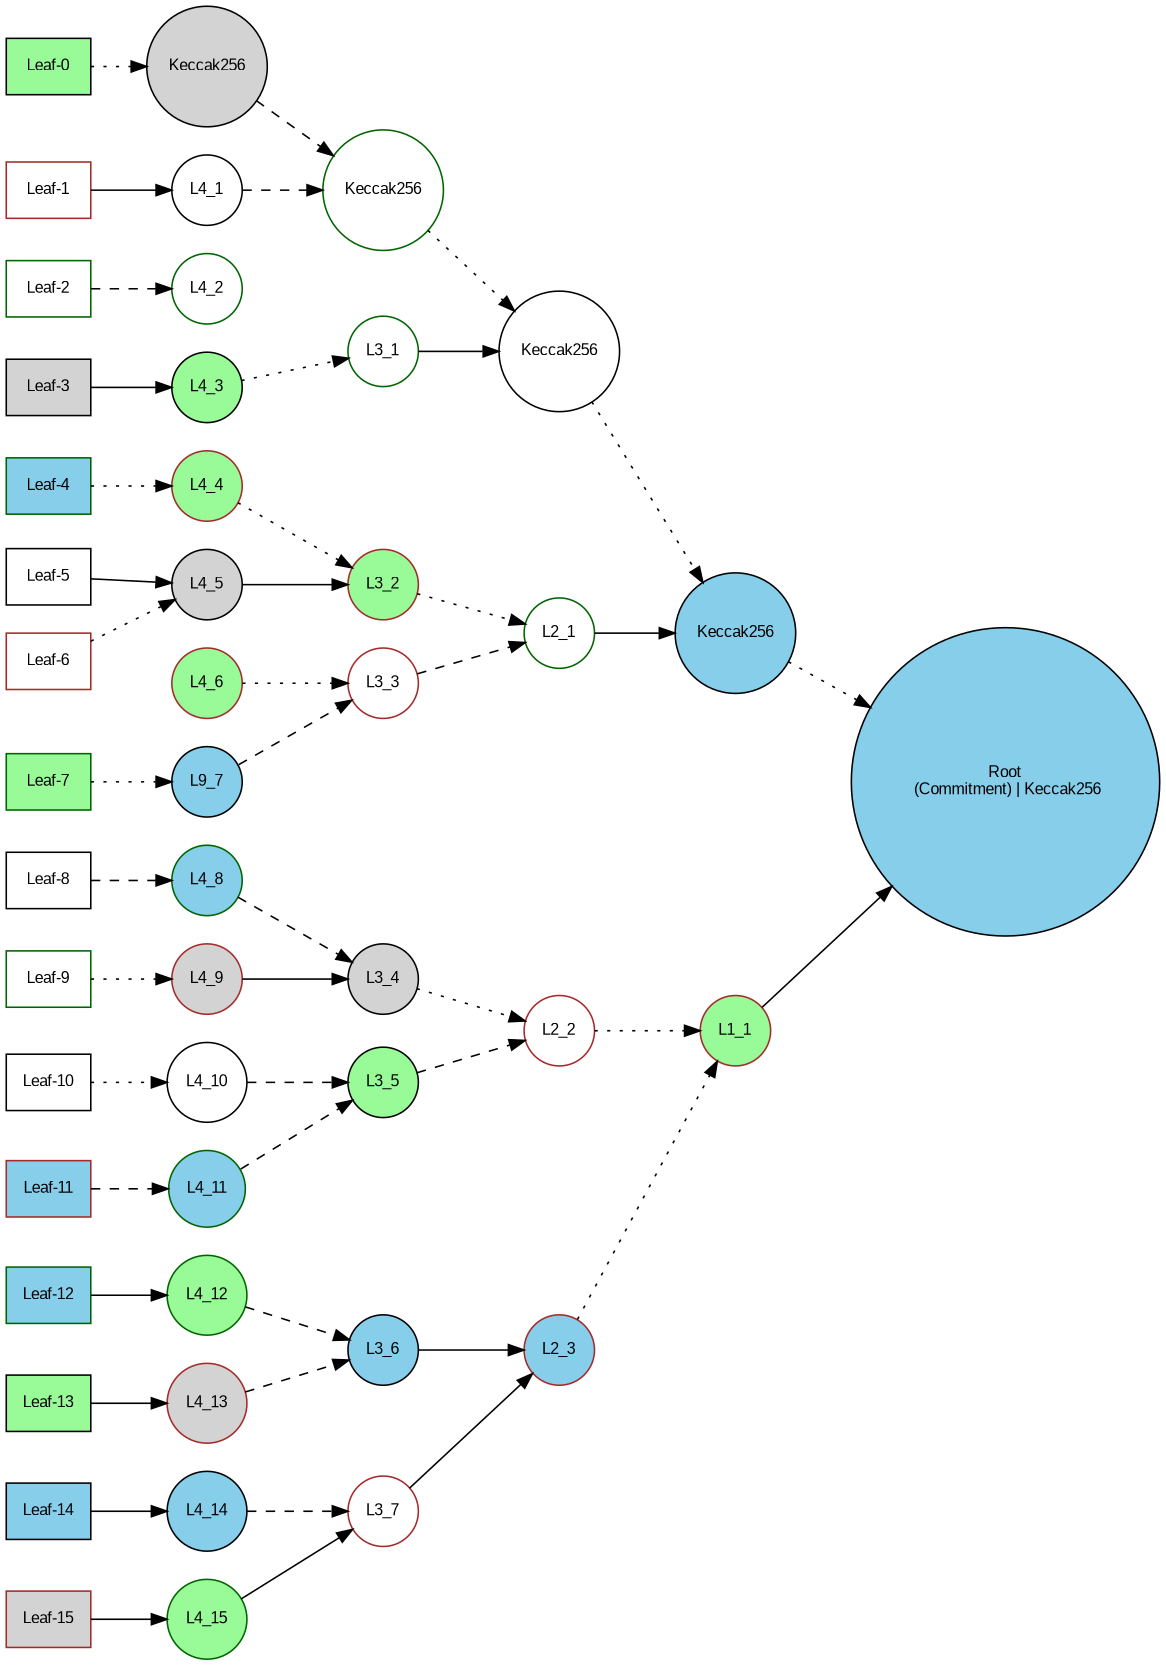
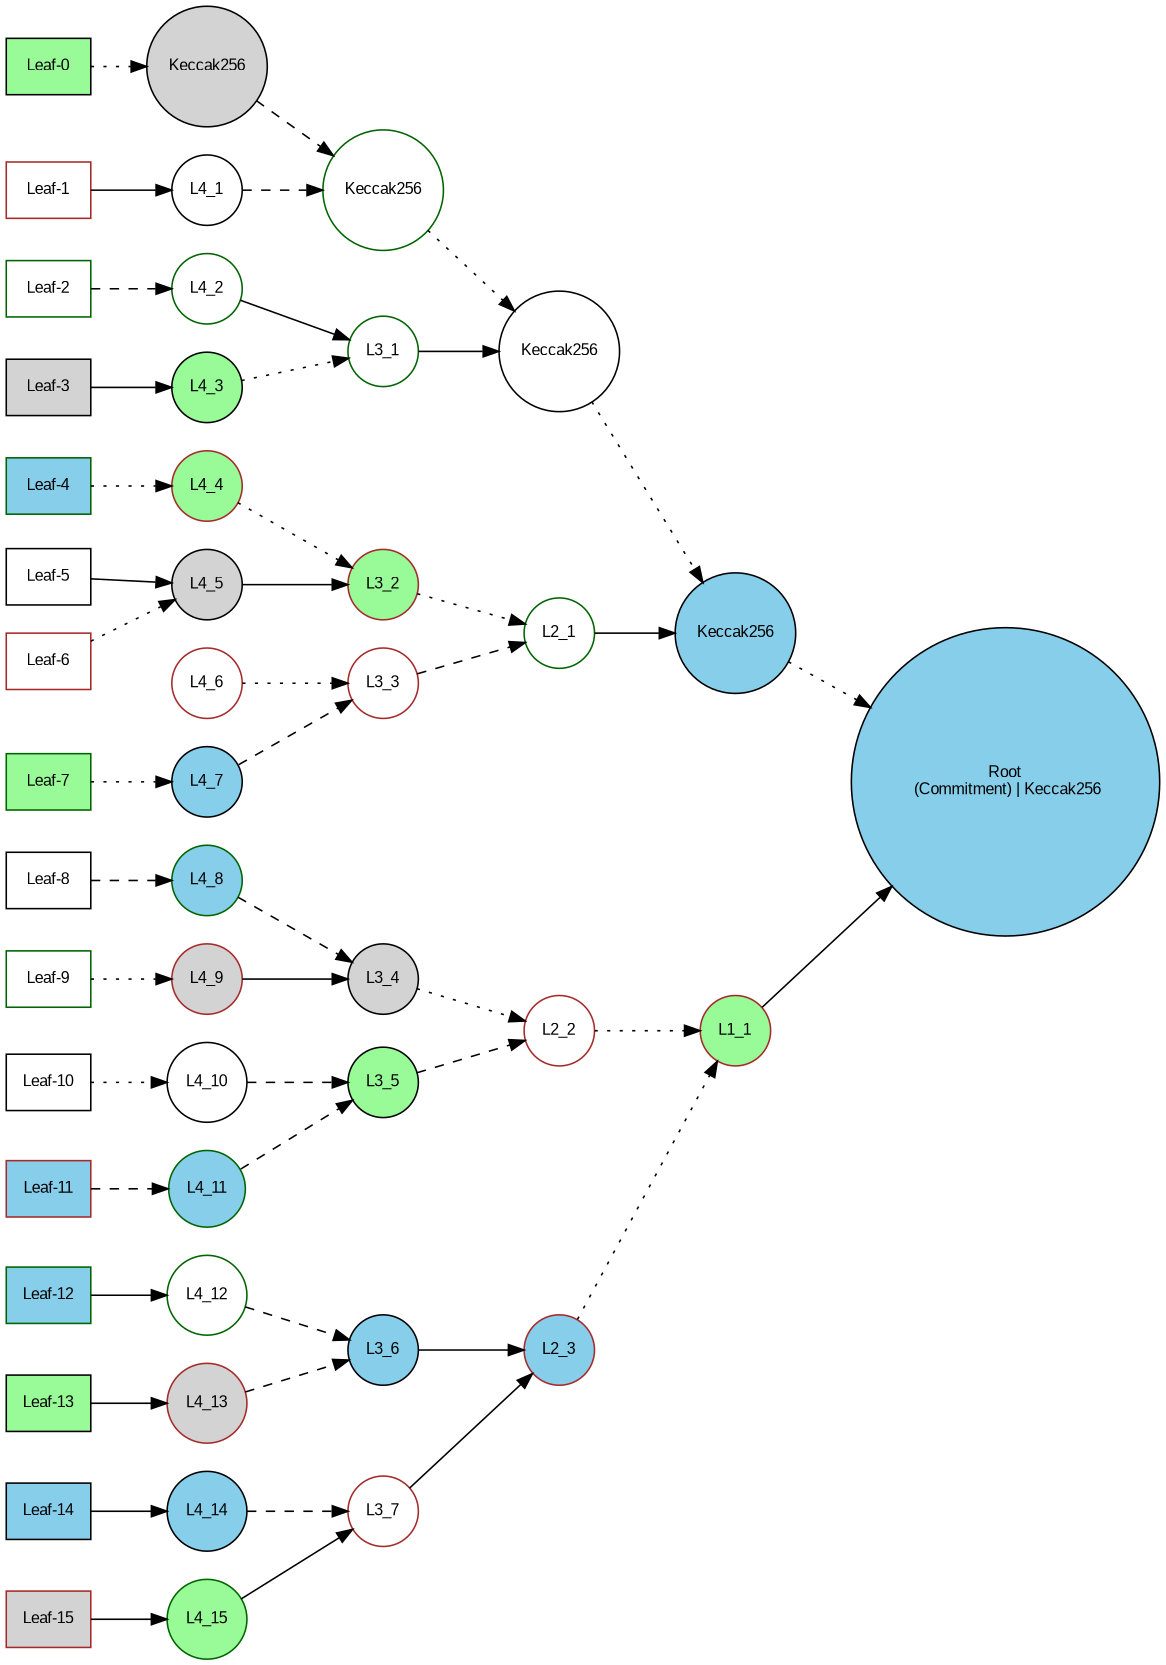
  digraph {
    fontname="Liberation Sans"
    rankdir=LR
    node [color=black fillcolor=white fontname="Liberation Sans" fontsize=10 shape=circle style=filled]
    edge [fontname="Liberation Sans" style=dotted]
    n1 [fillcolor=skyblue label="Root\n (Commitment) | Keccak256"]
    n2 [fillcolor=skyblue label=Keccak256]
    L1_1 [color=brown fillcolor=palegreen]
    n4 [label=Keccak256]
    L2_1 [color=darkgreen]
    L2_2 [color=brown]
    L2_3 [color=brown fillcolor=skyblue]
    n8 [color=darkgreen label=Keccak256]
    L3_1 [color=darkgreen]
    L3_2 [color=brown fillcolor=palegreen]
    L3_3 [color=brown]
    L3_4 [fillcolor=lightgrey]
    L3_5 [fillcolor=palegreen]
    L3_6 [fillcolor=skyblue]
    L3_7 [color=brown]
    n16 [fillcolor=lightgrey label=Keccak256]
    L4_1
    L4_2 [color=darkgreen]
    L4_3 [fillcolor=palegreen]
    L4_4 [color=brown fillcolor=palegreen]
    L4_5 [fillcolor=lightgrey]
-   L4_6 [color=brown fillcolor=palegreen]
-   L4_7 [fillcolor=skyblue label=L9_7]
+   L4_6 [color=brown]
+   L4_7 [fillcolor=skyblue]
    L4_8 [color=darkgreen fillcolor=skyblue]
    L4_9 [color=brown fillcolor=lightgrey]
    L4_10
    L4_11 [color=darkgreen fillcolor=skyblue]
-   L4_12 [color=darkgreen fillcolor=palegreen]
+   L4_12 [color=darkgreen]
    L4_13 [color=brown fillcolor=lightgrey]
    L4_14 [fillcolor=skyblue]
    L4_15 [color=darkgreen fillcolor=palegreen]
    n32 [fillcolor=palegreen label="Leaf-0" shape=rect]
    n33 [color=brown label="Leaf-1" shape=rect]
    n34 [color=darkgreen label="Leaf-2" shape=rect]
    n35 [fillcolor=lightgrey label="Leaf-3" shape=rect]
    n36 [color=darkgreen fillcolor=skyblue label="Leaf-4" shape=rect]
    n37 [label="Leaf-5" shape=rect]
    n38 [color=brown label="Leaf-6" shape=rect]
    n39 [color=darkgreen fillcolor=palegreen label="Leaf-7" shape=rect]
    n40 [label="Leaf-8" shape=rect]
    n41 [color=darkgreen label="Leaf-9" shape=rect]
    n42 [label="Leaf-10" shape=rect]
    n43 [color=brown fillcolor=skyblue label="Leaf-11" shape=rect]
    n44 [color=darkgreen fillcolor=skyblue label="Leaf-12" shape=rect]
    n45 [fillcolor=palegreen label="Leaf-13" shape=rect]
    n46 [fillcolor=skyblue label="Leaf-14" shape=rect]
    n47 [color=brown fillcolor=lightgrey label="Leaf-15" shape=rect]
    n2 -> n1
    L1_1 -> n1 [style=solid]
    n4 -> n2
    L2_1 -> n2 [style=solid]
    L2_2 -> L1_1
    L2_3 -> L1_1
    n8 -> n4
    L3_1 -> n4 [style=solid]
    L3_2 -> L2_1
    L3_3 -> L2_1 [style=dashed]
    L3_4 -> L2_2
    L3_5 -> L2_2 [style=dashed]
    L3_6 -> L2_3 [style=solid]
    L3_7 -> L2_3 [style=solid]
    n16 -> n8 [style=dashed]
    L4_1 -> n8 [style=dashed]
+   L4_2 -> L3_1 [style=solid]
    L4_3 -> L3_1
    L4_4 -> L3_2
    L4_5 -> L3_2 [style=solid]
    L4_6 -> L3_3
    L4_7 -> L3_3 [style=dashed]
    L4_8 -> L3_4 [style=dashed]
    L4_9 -> L3_4 [style=solid]
    L4_10 -> L3_5 [style=dashed]
    L4_11 -> L3_5 [style=dashed]
    L4_12 -> L3_6 [style=dashed]
    L4_13 -> L3_6 [style=dashed]
    L4_14 -> L3_7 [style=dashed]
    L4_15 -> L3_7 [style=solid]
    n32 -> n16
    n33 -> L4_1 [style=solid]
    n34 -> L4_2 [style=dashed]
    n35 -> L4_3 [style=solid]
    n36 -> L4_4
    n37 -> L4_5 [style=solid]
    n38 -> L4_5
    n39 -> L4_7
    n40 -> L4_8 [style=dashed]
    n41 -> L4_9
    n42 -> L4_10
    n43 -> L4_11 [style=dashed]
    n44 -> L4_12 [style=solid]
    n45 -> L4_13 [style=solid]
    n46 -> L4_14 [style=solid]
    n47 -> L4_15 [style=solid]
  }
